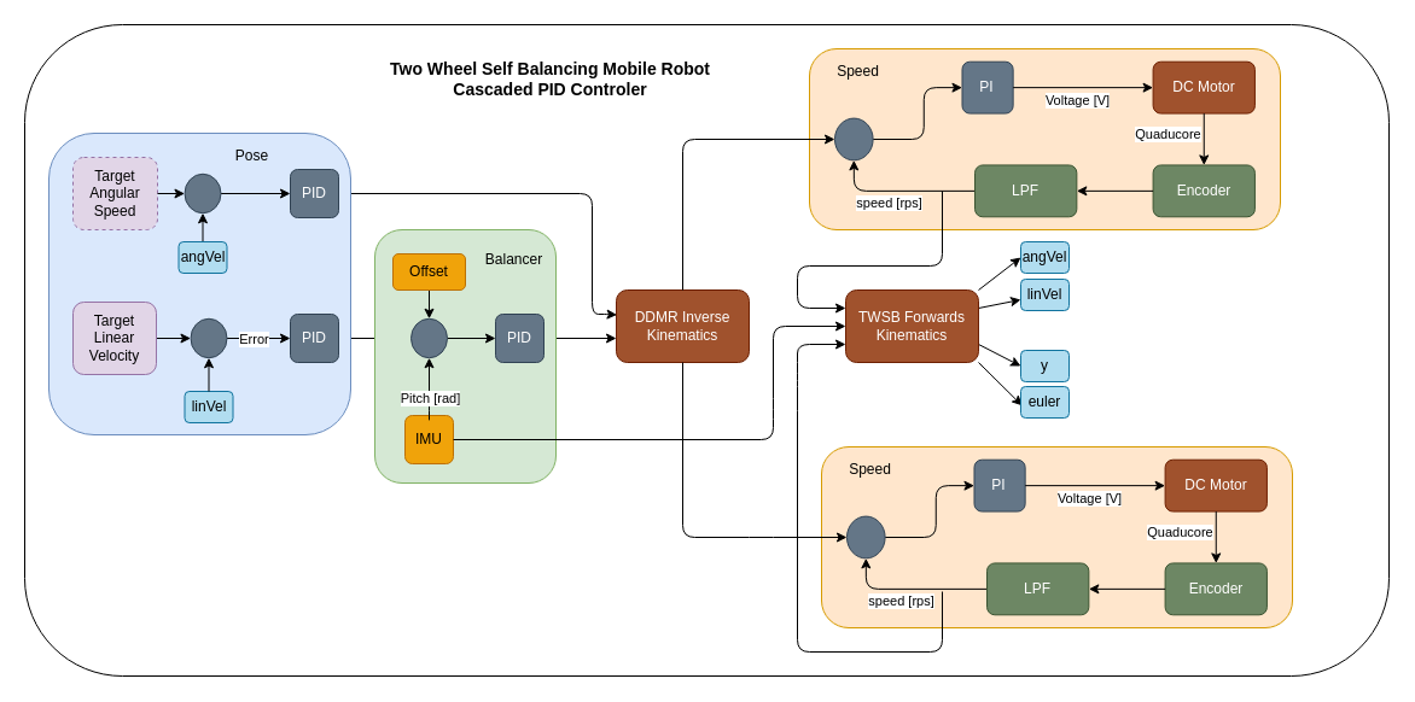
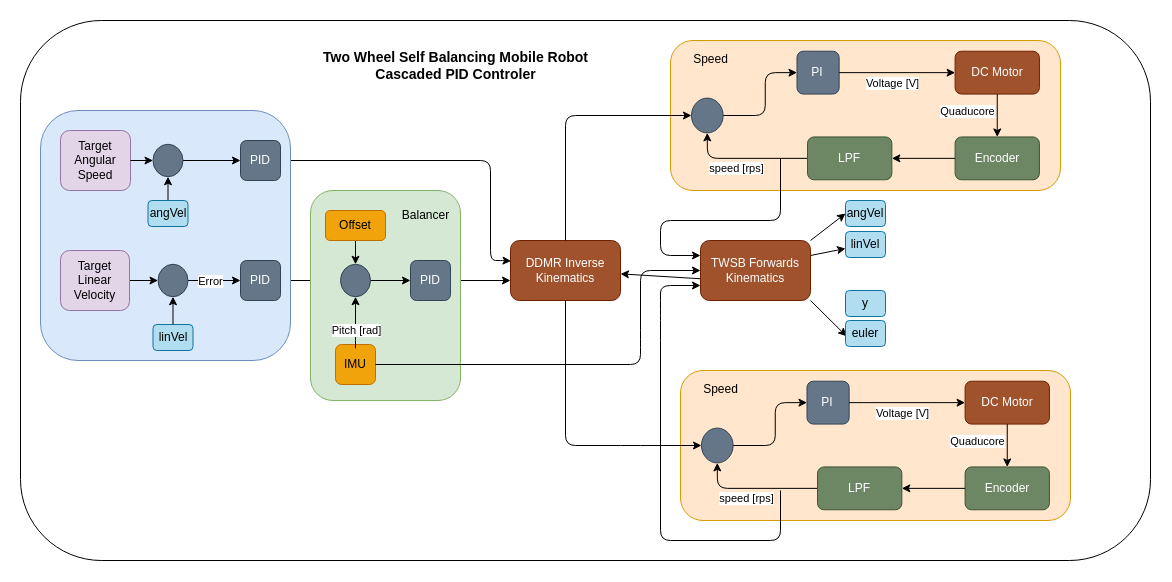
  <mxCell id="0" />
  <mxCell id="1" parent="0" />
  <mxCell id="2" value="" style="rounded=1;whiteSpace=wrap;html=1;" vertex="1" parent="1"><mxGeometry x="20" y="20" width="1130" height="540" as="geometry" /></mxCell>
  <mxCell id="3" value="DDMR Inverse Kinematics" style="rounded=1;whiteSpace=wrap;html=1;fillColor=#a0522d;strokeColor=#6D1F00;fontColor=#ffffff;" parent="1" vertex="1"><mxGeometry x="510" y="240" width="110" height="60" as="geometry" /></mxCell>
  <mxCell id="4" style="edgeStyle=none;html=1;" parent="1" source="33" edge="1"><mxGeometry relative="1" as="geometry"><mxPoint x="510" y="280" as="targetPoint" /></mxGeometry></mxCell>
  <mxCell id="5" style="edgeStyle=none;html=1;entryX=0;entryY=0.5;entryDx=0;entryDy=0;" parent="1" source="43" target="35" edge="1"><mxGeometry relative="1" as="geometry" /></mxCell>
  <mxCell id="6" value="&lt;span style=&quot;color: rgba(0, 0, 0, 0); font-family: monospace; font-size: 0px; text-align: start; background-color: rgb(42, 37, 47);&quot;&gt;%3CmxGraphModel%3E%3Croot%3E%3CmxCell%20id%3D%220%22%2F%3E%3CmxCell%20id%3D%221%22%20parent%3D%220%22%2F%3E%3CmxCell%20id%3D%222%22%20value%3D%22LinVel%20%5Bm%2Fs%5D%22%20style%3D%22edgeLabel%3Bhtml%3D1%3Balign%3Dcenter%3BverticalAlign%3Dmiddle%3Bresizable%3D0%3Bpoints%3D%5B%5D%3B%22%20vertex%3D%221%22%20connectable%3D%220%22%20parent%3D%221%22%3E%3CmxGeometry%20x%3D%22559.846%22%20y%3D%22320%22%20as%3D%22geometry%22%2F%3E%3C%2FmxCell%3E%3C%2Froot%3E%3C%2FmxGraphModel%3E&lt;/span&gt;" style="edgeLabel;html=1;align=center;verticalAlign=middle;resizable=0;points=[];" parent="5" vertex="1" connectable="0"><mxGeometry x="-0.121" y="3" relative="1" as="geometry"><mxPoint as="offset" /></mxGeometry></mxCell>
  <mxCell id="7" style="edgeStyle=none;html=1;fontColor=none;entryX=0.005;entryY=0.342;entryDx=0;entryDy=0;entryPerimeter=0;" edge="1" parent="1" source="52" target="3"><mxGeometry relative="1" as="geometry"><Array as="points"><mxPoint x="490" y="160" /><mxPoint x="490" y="260" /><mxPoint x="500" y="260" /></Array></mxGeometry></mxCell>
  <mxCell id="8" value="&lt;b style=&quot;font-size: 14px;&quot;&gt;Two Wheel Self Balancing Mobile Robot&lt;br&gt;Cascaded PID Controler&lt;/b&gt;" style="text;html=1;align=center;verticalAlign=middle;resizable=0;points=[];autosize=1;strokeColor=none;fillColor=none;fontColor=none;labelBackgroundColor=none;" vertex="1" parent="1"><mxGeometry x="310" y="40" width="290" height="50" as="geometry" /></mxCell>
  <mxCell id="9" value="" style="group" vertex="1" connectable="0" parent="1"><mxGeometry x="680" y="370" width="390" height="150" as="geometry" /></mxCell>
  <mxCell id="10" value="" style="rounded=1;whiteSpace=wrap;html=1;fillColor=#ffe6cc;strokeColor=#d79b00;" parent="9" vertex="1"><mxGeometry width="390.0" height="150" as="geometry" /></mxCell>
  <mxCell id="11" value="PI" style="rounded=1;whiteSpace=wrap;html=1;fillColor=#647687;fontColor=#ffffff;strokeColor=#314354;" parent="9" vertex="1"><mxGeometry x="126.486" y="10.714" width="42.162" height="42.857" as="geometry" /></mxCell>
  <mxCell id="12" value="" style="edgeStyle=none;html=1;exitX=1;exitY=0.5;exitDx=0;exitDy=0;entryX=0;entryY=0.5;entryDx=0;entryDy=0;" parent="9" source="13" target="11" edge="1"><mxGeometry relative="1" as="geometry"><Array as="points"><mxPoint x="94.759" y="75" /><mxPoint x="94.759" y="32.143" /></Array></mxGeometry></mxCell>
  <mxCell id="13" value="" style="ellipse;whiteSpace=wrap;html=1;fillColor=#647687;fontColor=#ffffff;strokeColor=#314354;" parent="9" vertex="1"><mxGeometry x="20.976" y="57.589" width="31.622" height="34.821" as="geometry" /></mxCell>
  <mxCell id="14" value="DC Motor" style="rounded=1;whiteSpace=wrap;html=1;fillColor=#a0522d;fontColor=#ffffff;strokeColor=#6D1F00;" parent="9" vertex="1"><mxGeometry x="284.595" y="10.714" width="84.324" height="42.857" as="geometry" /></mxCell>
  <mxCell id="15" value="" style="edgeStyle=none;html=1;" parent="9" source="11" target="14" edge="1"><mxGeometry relative="1" as="geometry" /></mxCell>
  <mxCell id="16" value="Voltage [V]" style="edgeLabel;html=1;align=center;verticalAlign=middle;resizable=0;points=[];" parent="15" vertex="1" connectable="0"><mxGeometry x="-0.282" relative="1" as="geometry"><mxPoint x="11" y="10" as="offset" /></mxGeometry></mxCell>
  <mxCell id="17" value="Encoder" style="rounded=1;whiteSpace=wrap;html=1;fillColor=#6d8764;fontColor=#ffffff;strokeColor=#3A5431;" parent="9" vertex="1"><mxGeometry x="284.595" y="96.429" width="84.324" height="42.857" as="geometry" /></mxCell>
  <mxCell id="18" value="" style="edgeStyle=none;html=1;" parent="9" source="14" target="17" edge="1"><mxGeometry relative="1" as="geometry" /></mxCell>
  <mxCell id="19" value="Quaducore" style="edgeLabel;html=1;align=center;verticalAlign=middle;resizable=0;points=[];" parent="18" vertex="1" connectable="0"><mxGeometry x="-0.209" relative="1" as="geometry"><mxPoint x="-30" as="offset" /></mxGeometry></mxCell>
  <mxCell id="20" style="edgeStyle=none;html=1;entryX=0.5;entryY=1;entryDx=0;entryDy=0;" parent="9" source="22" target="13" edge="1"><mxGeometry relative="1" as="geometry"><mxPoint x="42.162" y="117.857" as="targetPoint" /><Array as="points"><mxPoint x="36.892" y="117.857" /></Array></mxGeometry></mxCell>
  <mxCell id="21" value="speed [rps]" style="edgeLabel;html=1;align=center;verticalAlign=middle;resizable=0;points=[];" parent="20" vertex="1" connectable="0"><mxGeometry x="-0.436" y="2" relative="1" as="geometry"><mxPoint x="-37" y="8" as="offset" /></mxGeometry></mxCell>
  <mxCell id="22" value="LPF" style="rounded=1;whiteSpace=wrap;html=1;fillColor=#6d8764;fontColor=#ffffff;strokeColor=#3A5431;" parent="9" vertex="1"><mxGeometry x="137.027" y="96.429" width="84.324" height="42.857" as="geometry" /></mxCell>
  <mxCell id="23" style="edgeStyle=none;html=1;entryX=1;entryY=0.5;entryDx=0;entryDy=0;" parent="9" source="17" target="22" edge="1"><mxGeometry relative="1" as="geometry" /></mxCell>
  <mxCell id="24" value="Speed" style="text;html=1;align=center;verticalAlign=middle;resizable=0;points=[];autosize=1;strokeColor=none;fillColor=none;fontColor=none;" vertex="1" parent="9"><mxGeometry x="10.435" y="4.286" width="60" height="30" as="geometry" /></mxCell>
  <mxCell id="25" style="edgeStyle=none;html=1;exitX=1;exitY=0;exitDx=0;exitDy=0;entryX=0;entryY=0.5;entryDx=0;entryDy=0;fontSize=14;fontColor=none;" edge="1" parent="1" source="29" target="80"><mxGeometry relative="1" as="geometry" /></mxCell>
  <mxCell id="26" style="edgeStyle=none;html=1;exitX=1;exitY=0.25;exitDx=0;exitDy=0;fontSize=14;fontColor=none;" edge="1" parent="1" source="29" target="81"><mxGeometry relative="1" as="geometry" /></mxCell>
- <mxCell id="27" style="edgeStyle=none;html=1;exitX=1;exitY=0.75;exitDx=0;exitDy=0;entryX=0;entryY=0.5;entryDx=0;entryDy=0;fontSize=14;fontColor=none;" edge="1" parent="1" source="29" target="82"><mxGeometry relative="1" as="geometry" /></mxCell>
+ <mxCell id="27" style="edgeStyle=none;html=1;exitX=1;exitY=0.75;exitDx=0;exitDy=0;fontSize=14;fontColor=none;" edge="1" parent="1" source="29" target="3"><mxGeometry relative="1" as="geometry" /></mxCell>
  <mxCell id="28" style="edgeStyle=none;html=1;exitX=1;exitY=1;exitDx=0;exitDy=0;entryX=0.028;entryY=0.607;entryDx=0;entryDy=0;entryPerimeter=0;fontSize=14;fontColor=none;" edge="1" parent="1" source="29" target="83"><mxGeometry relative="1" as="geometry" /></mxCell>
  <mxCell id="29" value="TWSB Forwards Kinematics" style="rounded=1;whiteSpace=wrap;html=1;fillColor=#a0522d;strokeColor=#6D1F00;fontColor=#ffffff;" vertex="1" parent="1"><mxGeometry x="700" y="240" width="110" height="60" as="geometry" /></mxCell>
  <mxCell id="30" value="" style="group" vertex="1" connectable="0" parent="1"><mxGeometry x="310" y="190" width="150" height="210" as="geometry" /></mxCell>
  <mxCell id="31" value="" style="rounded=1;whiteSpace=wrap;html=1;fillColor=#d5e8d4;strokeColor=#82b366;" parent="30" vertex="1"><mxGeometry width="150" height="210" as="geometry" /></mxCell>
  <mxCell id="32" value="IMU" style="rounded=1;whiteSpace=wrap;html=1;fillColor=#f0a30a;fontColor=#000000;strokeColor=#BD7000;" parent="30" vertex="1"><mxGeometry x="25" y="154" width="40" height="40" as="geometry" /></mxCell>
  <mxCell id="33" value="PID" style="rounded=1;whiteSpace=wrap;html=1;fillColor=#647687;fontColor=#ffffff;strokeColor=#314354;" parent="30" vertex="1"><mxGeometry x="100" y="70" width="40" height="40" as="geometry" /></mxCell>
  <mxCell id="34" style="edgeStyle=none;html=1;" parent="30" source="35" target="33" edge="1"><mxGeometry relative="1" as="geometry" /></mxCell>
  <mxCell id="35" value="" style="ellipse;whiteSpace=wrap;html=1;fillColor=#647687;fontColor=#ffffff;strokeColor=#314354;" parent="30" vertex="1"><mxGeometry x="30" y="73.75" width="30" height="32.5" as="geometry" /></mxCell>
  <mxCell id="36" style="edgeStyle=none;html=1;entryX=0.5;entryY=1;entryDx=0;entryDy=0;" parent="30" source="32" target="35" edge="1"><mxGeometry relative="1" as="geometry"><Array as="points"><mxPoint x="45" y="160" /></Array></mxGeometry></mxCell>
  <mxCell id="37" value="Pitch [rad]" style="edgeLabel;html=1;align=center;verticalAlign=middle;resizable=0;points=[];" parent="36" vertex="1" connectable="0"><mxGeometry x="-0.526" y="-2" relative="1" as="geometry"><mxPoint x="-2" y="-13" as="offset" /></mxGeometry></mxCell>
  <mxCell id="38" style="edgeStyle=none;html=1;" parent="30" source="39" target="35" edge="1"><mxGeometry relative="1" as="geometry" /></mxCell>
  <mxCell id="39" value="Offset" style="rounded=1;whiteSpace=wrap;html=1;fillColor=#f0a30a;fontColor=#000000;strokeColor=#BD7000;" parent="30" vertex="1"><mxGeometry x="15" y="20" width="60" height="30" as="geometry" /></mxCell>
  <mxCell id="40" value="Balancer" style="text;html=1;align=center;verticalAlign=middle;resizable=0;points=[];autosize=1;strokeColor=none;fillColor=none;fontColor=none;" vertex="1" parent="30"><mxGeometry x="80" y="10" width="70" height="30" as="geometry" /></mxCell>
  <mxCell id="41" value="" style="group" vertex="1" connectable="0" parent="1"><mxGeometry x="40" y="110" width="250" height="250" as="geometry" /></mxCell>
  <mxCell id="42" value="" style="rounded=1;whiteSpace=wrap;html=1;fillColor=#dae8fc;strokeColor=#6c8ebf;" parent="41" vertex="1"><mxGeometry width="250" height="250" as="geometry" /></mxCell>
  <mxCell id="43" value="PID" style="rounded=1;whiteSpace=wrap;html=1;fillColor=#647687;fontColor=#ffffff;strokeColor=#314354;" parent="41" vertex="1"><mxGeometry x="200" y="150" width="40" height="40" as="geometry" /></mxCell>
  <mxCell id="44" value="linVel" style="rounded=1;whiteSpace=wrap;html=1;fillColor=#b1ddf0;strokeColor=#10739e;" parent="41" vertex="1"><mxGeometry x="112.5" y="214" width="40" height="26" as="geometry" /></mxCell>
  <mxCell id="45" value="" style="edgeStyle=none;html=1;startArrow=none;" parent="41" source="47" target="43" edge="1"><mxGeometry relative="1" as="geometry" /></mxCell>
  <mxCell id="46" value="Error" style="edgeLabel;html=1;align=center;verticalAlign=middle;resizable=0;points=[];" parent="45" vertex="1" connectable="0"><mxGeometry x="-0.159" relative="1" as="geometry"><mxPoint as="offset" /></mxGeometry></mxCell>
  <mxCell id="47" value="" style="ellipse;whiteSpace=wrap;html=1;fillColor=#647687;fontColor=#ffffff;strokeColor=#314354;" parent="41" vertex="1"><mxGeometry x="117.5" y="153.75" width="30" height="32.5" as="geometry" /></mxCell>
  <mxCell id="48" style="edgeStyle=none;html=1;entryX=0.5;entryY=1;entryDx=0;entryDy=0;" parent="41" source="44" target="47" edge="1"><mxGeometry relative="1" as="geometry" /></mxCell>
  <mxCell id="49" value="" style="edgeStyle=none;html=1;" parent="41" source="50" target="47" edge="1"><mxGeometry relative="1" as="geometry" /></mxCell>
  <mxCell id="50" value="Target &lt;br&gt;Linear &lt;br&gt;Velocity" style="rounded=1;whiteSpace=wrap;html=1;fillColor=#e1d5e7;strokeColor=#9673a6;" parent="41" vertex="1"><mxGeometry x="20" y="140" width="69" height="60" as="geometry" /></mxCell>
- <mxCell id="51" value="Target &lt;br&gt;Angular &lt;br&gt;Speed" style="rounded=1;whiteSpace=wrap;html=1;fillColor=#e1d5e7;strokeColor=#9673a6;dashed=1;" parent="41" vertex="1"><mxGeometry x="20" y="20" width="70" height="60" as="geometry" /></mxCell>
+ <mxCell id="51" value="Target &lt;br&gt;Angular &lt;br&gt;Speed" style="rounded=1;whiteSpace=wrap;html=1;fillColor=#e1d5e7;strokeColor=#9673a6;" parent="41" vertex="1"><mxGeometry x="20" y="20" width="70" height="60" as="geometry" /></mxCell>
  <mxCell id="52" value="PID" style="rounded=1;whiteSpace=wrap;html=1;fillColor=#647687;fontColor=#ffffff;strokeColor=#314354;" vertex="1" parent="41"><mxGeometry x="200" y="30" width="40" height="40" as="geometry" /></mxCell>
  <mxCell id="53" value="" style="edgeStyle=none;html=1;fontColor=none;" edge="1" parent="41" source="54" target="52"><mxGeometry relative="1" as="geometry" /></mxCell>
  <mxCell id="54" value="" style="ellipse;whiteSpace=wrap;html=1;fillColor=#647687;fontColor=#ffffff;strokeColor=#314354;" vertex="1" parent="41"><mxGeometry x="112.5" y="33.75" width="30" height="32.5" as="geometry" /></mxCell>
  <mxCell id="55" value="" style="edgeStyle=none;html=1;fontColor=none;" edge="1" parent="41" source="51" target="54"><mxGeometry relative="1" as="geometry" /></mxCell>
  <mxCell id="56" value="" style="edgeStyle=none;html=1;fontColor=none;" edge="1" parent="41" source="57" target="54"><mxGeometry relative="1" as="geometry" /></mxCell>
  <mxCell id="57" value="angVel" style="rounded=1;whiteSpace=wrap;html=1;fillColor=#b1ddf0;strokeColor=#10739e;" vertex="1" parent="41"><mxGeometry x="107.5" y="90" width="40" height="26" as="geometry" /></mxCell>
- <mxCell id="58" value="Pose" style="text;html=1;align=center;verticalAlign=middle;resizable=0;points=[];autosize=1;strokeColor=none;fillColor=none;fontColor=none;" vertex="1" parent="41"><mxGeometry x="142.5" y="3.75" width="50" height="30" as="geometry" /></mxCell>
  <mxCell id="59" value="" style="group" vertex="1" connectable="0" parent="1"><mxGeometry x="670" y="40" width="390" height="150" as="geometry" /></mxCell>
  <mxCell id="60" value="" style="rounded=1;whiteSpace=wrap;html=1;fillColor=#ffe6cc;strokeColor=#d79b00;" vertex="1" parent="59"><mxGeometry width="390.0" height="150" as="geometry" /></mxCell>
  <mxCell id="61" value="PI" style="rounded=1;whiteSpace=wrap;html=1;fillColor=#647687;fontColor=#ffffff;strokeColor=#314354;" vertex="1" parent="59"><mxGeometry x="126.486" y="10.714" width="42.162" height="42.857" as="geometry" /></mxCell>
  <mxCell id="62" value="" style="edgeStyle=none;html=1;exitX=1;exitY=0.5;exitDx=0;exitDy=0;entryX=0;entryY=0.5;entryDx=0;entryDy=0;" edge="1" parent="59" source="63" target="61"><mxGeometry relative="1" as="geometry"><Array as="points"><mxPoint x="94.759" y="75" /><mxPoint x="94.759" y="32.143" /></Array></mxGeometry></mxCell>
  <mxCell id="63" value="" style="ellipse;whiteSpace=wrap;html=1;fillColor=#647687;fontColor=#ffffff;strokeColor=#314354;" vertex="1" parent="59"><mxGeometry x="20.976" y="57.589" width="31.622" height="34.821" as="geometry" /></mxCell>
  <mxCell id="64" value="DC Motor" style="rounded=1;whiteSpace=wrap;html=1;fillColor=#a0522d;fontColor=#ffffff;strokeColor=#6D1F00;" vertex="1" parent="59"><mxGeometry x="284.595" y="10.714" width="84.324" height="42.857" as="geometry" /></mxCell>
  <mxCell id="65" value="" style="edgeStyle=none;html=1;" edge="1" parent="59" source="61" target="64"><mxGeometry relative="1" as="geometry" /></mxCell>
  <mxCell id="66" value="Voltage [V]" style="edgeLabel;html=1;align=center;verticalAlign=middle;resizable=0;points=[];" vertex="1" connectable="0" parent="65"><mxGeometry x="-0.282" relative="1" as="geometry"><mxPoint x="11" y="10" as="offset" /></mxGeometry></mxCell>
  <mxCell id="67" value="Encoder" style="rounded=1;whiteSpace=wrap;html=1;fillColor=#6d8764;fontColor=#ffffff;strokeColor=#3A5431;" vertex="1" parent="59"><mxGeometry x="284.595" y="96.429" width="84.324" height="42.857" as="geometry" /></mxCell>
  <mxCell id="68" value="" style="edgeStyle=none;html=1;" edge="1" parent="59" source="64" target="67"><mxGeometry relative="1" as="geometry" /></mxCell>
  <mxCell id="69" value="Quaducore" style="edgeLabel;html=1;align=center;verticalAlign=middle;resizable=0;points=[];" vertex="1" connectable="0" parent="68"><mxGeometry x="-0.209" relative="1" as="geometry"><mxPoint x="-30" as="offset" /></mxGeometry></mxCell>
  <mxCell id="70" style="edgeStyle=none;html=1;entryX=0.5;entryY=1;entryDx=0;entryDy=0;" edge="1" parent="59" source="72" target="63"><mxGeometry relative="1" as="geometry"><mxPoint x="42.162" y="117.857" as="targetPoint" /><Array as="points"><mxPoint x="36.892" y="117.857" /></Array></mxGeometry></mxCell>
  <mxCell id="71" value="speed [rps]" style="edgeLabel;html=1;align=center;verticalAlign=middle;resizable=0;points=[];" vertex="1" connectable="0" parent="70"><mxGeometry x="-0.436" y="2" relative="1" as="geometry"><mxPoint x="-37" y="8" as="offset" /></mxGeometry></mxCell>
  <mxCell id="72" value="LPF" style="rounded=1;whiteSpace=wrap;html=1;fillColor=#6d8764;fontColor=#ffffff;strokeColor=#3A5431;" vertex="1" parent="59"><mxGeometry x="137.027" y="96.429" width="84.324" height="42.857" as="geometry" /></mxCell>
  <mxCell id="73" style="edgeStyle=none;html=1;entryX=1;entryY=0.5;entryDx=0;entryDy=0;" edge="1" parent="59" source="67" target="72"><mxGeometry relative="1" as="geometry" /></mxCell>
  <mxCell id="74" value="Speed" style="text;html=1;align=center;verticalAlign=middle;resizable=0;points=[];autosize=1;strokeColor=none;fillColor=none;fontColor=none;" vertex="1" parent="59"><mxGeometry x="10.435" y="4.286" width="60" height="30" as="geometry" /></mxCell>
  <mxCell id="75" style="edgeStyle=none;html=1;entryX=0;entryY=0.5;entryDx=0;entryDy=0;fontSize=14;fontColor=none;" edge="1" parent="1" source="32" target="29"><mxGeometry relative="1" as="geometry"><Array as="points"><mxPoint x="640" y="364" /><mxPoint x="640" y="340" /><mxPoint x="640" y="270" /></Array></mxGeometry></mxCell>
  <mxCell id="76" style="edgeStyle=none;html=1;entryX=0;entryY=0.75;entryDx=0;entryDy=0;fontSize=14;fontColor=none;" edge="1" parent="1" target="29"><mxGeometry relative="1" as="geometry"><mxPoint x="780" y="490" as="sourcePoint" /><Array as="points"><mxPoint x="780" y="540" /><mxPoint x="660" y="540" /><mxPoint x="660" y="330" /><mxPoint x="660" y="310" /><mxPoint x="660" y="285" /></Array></mxGeometry></mxCell>
  <mxCell id="77" style="edgeStyle=none;html=1;entryX=0;entryY=0.25;entryDx=0;entryDy=0;fontSize=14;fontColor=none;" edge="1" parent="1" target="29"><mxGeometry relative="1" as="geometry"><mxPoint x="780" y="158" as="sourcePoint" /><Array as="points"><mxPoint x="780" y="220" /><mxPoint x="660" y="220" /><mxPoint x="660" y="255" /></Array></mxGeometry></mxCell>
  <mxCell id="78" style="edgeStyle=none;html=1;entryX=0;entryY=0.5;entryDx=0;entryDy=0;fontSize=14;fontColor=none;" edge="1" parent="1" source="3" target="63"><mxGeometry relative="1" as="geometry"><Array as="points"><mxPoint x="565" y="115" /></Array></mxGeometry></mxCell>
  <mxCell id="79" style="edgeStyle=none;html=1;fontSize=14;fontColor=none;entryX=0;entryY=0.5;entryDx=0;entryDy=0;" edge="1" parent="1" source="3" target="13"><mxGeometry relative="1" as="geometry"><mxPoint x="700" y="450" as="targetPoint" /><Array as="points"><mxPoint x="565" y="445" /><mxPoint x="630" y="445" /></Array></mxGeometry></mxCell>
  <mxCell id="80" value="angVel" style="rounded=1;whiteSpace=wrap;html=1;fillColor=#b1ddf0;strokeColor=#10739e;" vertex="1" parent="1"><mxGeometry x="845" y="200" width="40" height="26" as="geometry" /></mxCell>
  <mxCell id="81" value="linVel" style="rounded=1;whiteSpace=wrap;html=1;fillColor=#b1ddf0;strokeColor=#10739e;" vertex="1" parent="1"><mxGeometry x="845" y="231" width="40" height="26" as="geometry" /></mxCell>
  <mxCell id="82" value="y" style="rounded=1;whiteSpace=wrap;html=1;fillColor=#b1ddf0;strokeColor=#10739e;" vertex="1" parent="1"><mxGeometry x="845" y="290" width="40" height="26" as="geometry" /></mxCell>
  <mxCell id="83" value="euler" style="rounded=1;whiteSpace=wrap;html=1;fillColor=#b1ddf0;strokeColor=#10739e;" vertex="1" parent="1"><mxGeometry x="845" y="320" width="40" height="26" as="geometry" /></mxCell>
